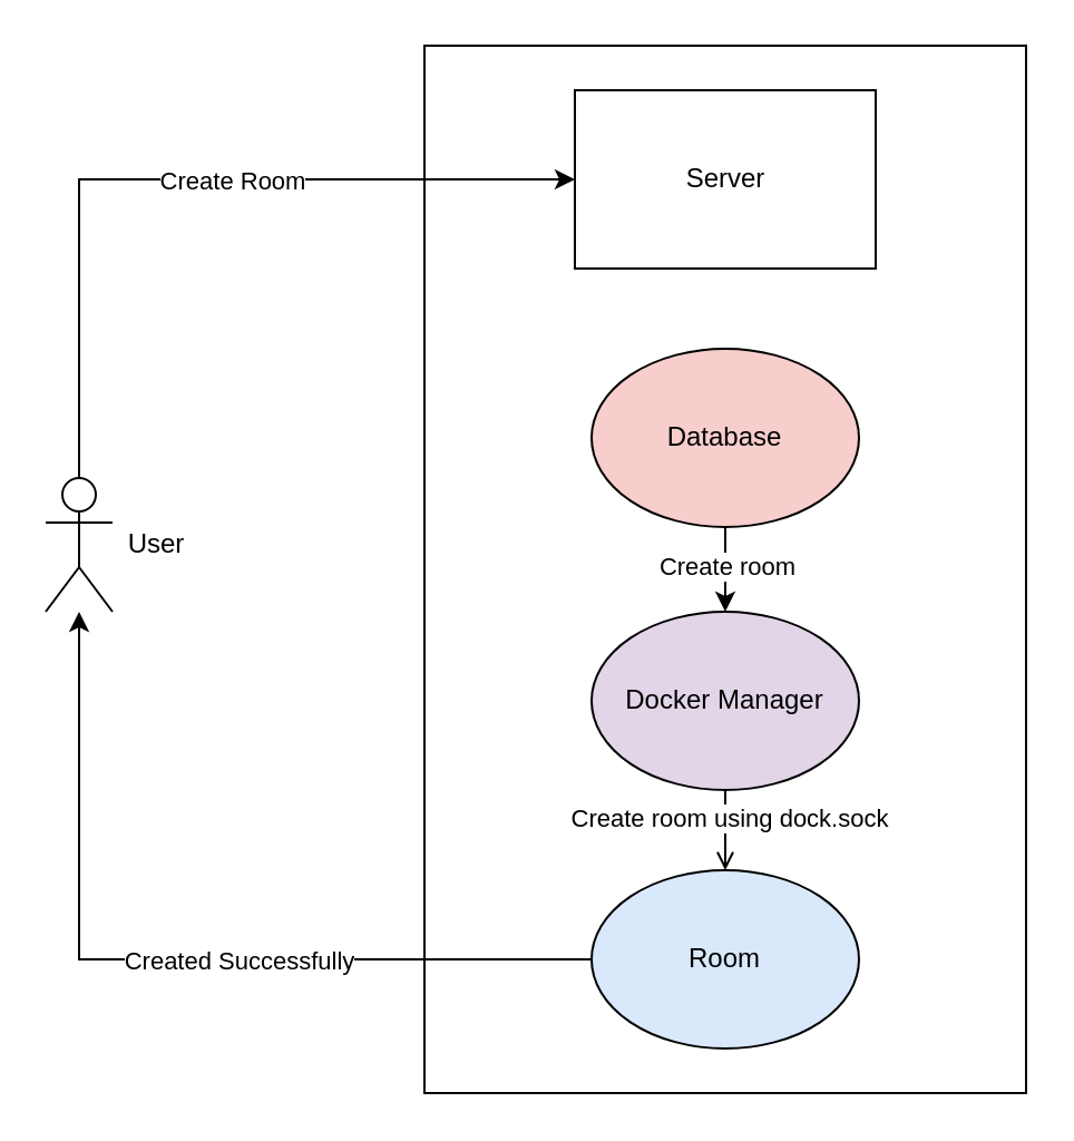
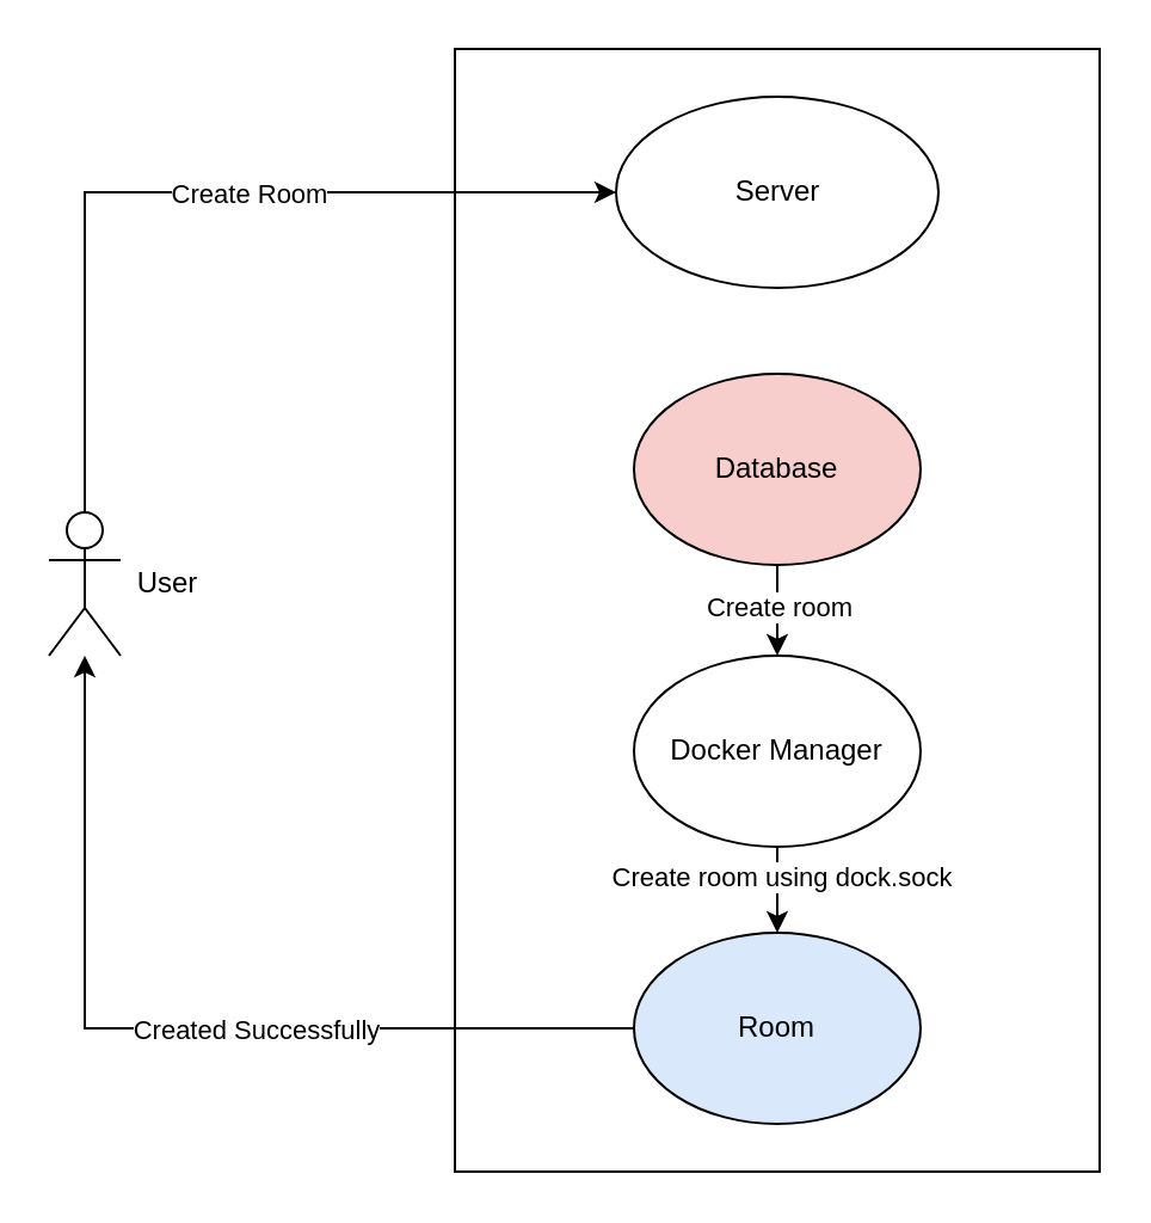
  <mxCell id="0" />
  <mxCell id="1" parent="0" />
  <mxCell id="2" value="" style="rounded=0;whiteSpace=wrap;html=1;" parent="1" vertex="1"><mxGeometry x="190" y="20" width="270" height="470" as="geometry" /></mxCell>
  <mxCell id="3" style="edgeStyle=orthogonalEdgeStyle;rounded=0;orthogonalLoop=1;jettySize=auto;html=1;exitX=0.5;exitY=0;exitDx=0;exitDy=0;exitPerimeter=0;entryX=0;entryY=0.5;entryDx=0;entryDy=0;" parent="1" source="15" target="5" edge="1"><mxGeometry relative="1" as="geometry"><mxPoint x="35" y="60" as="targetPoint" /><Array as="points"><mxPoint x="35" y="80" /></Array></mxGeometry></mxCell>
  <mxCell id="4" value="Create Room" style="edgeLabel;html=1;align=center;verticalAlign=middle;resizable=0;points=[];" vertex="1" connectable="0" parent="3"><mxGeometry x="0.132" relative="1" as="geometry"><mxPoint as="offset" /></mxGeometry></mxCell>
- <mxCell id="5" value="Server" style="whiteSpace=wrap;html=1;rounded=0;" parent="1" vertex="1"><mxGeometry x="257.5" y="40" width="135" height="80" as="geometry" /></mxCell>
- <mxCell id="6" value="" style="edgeStyle=orthogonalEdgeStyle;rounded=0;orthogonalLoop=1;jettySize=auto;html=1;endArrow=open;" parent="1" source="8" target="11" edge="1"><mxGeometry relative="1" as="geometry" /></mxCell>
+ <mxCell id="5" value="Server" style="ellipse;whiteSpace=wrap;html=1;" parent="1" vertex="1"><mxGeometry x="257.5" y="40" width="135" height="80" as="geometry" /></mxCell>
+ <mxCell id="6" value="" style="edgeStyle=orthogonalEdgeStyle;rounded=0;orthogonalLoop=1;jettySize=auto;html=1;" parent="1" source="8" target="11" edge="1"><mxGeometry relative="1" as="geometry" /></mxCell>
  <mxCell id="7" value="Create room using dock.sock" style="edgeLabel;html=1;align=center;verticalAlign=middle;resizable=0;points=[];" vertex="1" connectable="0" parent="6"><mxGeometry x="-0.458" y="1" relative="1" as="geometry"><mxPoint as="offset" /></mxGeometry></mxCell>
- <mxCell id="8" value="Docker Manager" style="ellipse;whiteSpace=wrap;html=1;fillColor=#e1d5e7;" parent="1" vertex="1"><mxGeometry x="265" y="274" width="120" height="80" as="geometry" /></mxCell>
+ <mxCell id="8" value="Docker Manager" style="ellipse;whiteSpace=wrap;html=1;" parent="1" vertex="1"><mxGeometry x="265" y="274" width="120" height="80" as="geometry" /></mxCell>
  <mxCell id="9" style="edgeStyle=orthogonalEdgeStyle;rounded=0;orthogonalLoop=1;jettySize=auto;html=1;" parent="1" source="11" target="15" edge="1"><mxGeometry relative="1" as="geometry" /></mxCell>
  <mxCell id="10" value="Created Successfully" style="edgeLabel;html=1;align=center;verticalAlign=middle;resizable=0;points=[];" vertex="1" connectable="0" parent="9"><mxGeometry x="-0.178" relative="1" as="geometry"><mxPoint as="offset" /></mxGeometry></mxCell>
  <mxCell id="11" value="Room" style="ellipse;whiteSpace=wrap;html=1;fillColor=#dae8fc;" parent="1" vertex="1"><mxGeometry x="265" y="390" width="120" height="80" as="geometry" /></mxCell>
  <mxCell id="12" value="" style="edgeStyle=orthogonalEdgeStyle;rounded=0;orthogonalLoop=1;jettySize=auto;html=1;" parent="1" source="14" target="8" edge="1"><mxGeometry relative="1" as="geometry" /></mxCell>
  <mxCell id="13" value="Create room" style="edgeLabel;html=1;align=center;verticalAlign=middle;resizable=0;points=[];" vertex="1" connectable="0" parent="12"><mxGeometry x="-0.207" relative="1" as="geometry"><mxPoint as="offset" /></mxGeometry></mxCell>
  <mxCell id="14" value="Database" style="ellipse;whiteSpace=wrap;html=1;fillColor=#f8cecc;" parent="1" vertex="1"><mxGeometry x="265" y="156" width="120" height="80" as="geometry" /></mxCell>
  <mxCell id="15" value="Actor" style="shape=umlActor;verticalLabelPosition=bottom;verticalAlign=top;html=1;outlineConnect=0;noLabel=1;" parent="1" vertex="1"><mxGeometry x="20" y="214" width="30" height="60" as="geometry" /></mxCell>
  <mxCell id="16" value="User" style="text;html=1;strokeColor=none;fillColor=none;align=center;verticalAlign=middle;whiteSpace=wrap;rounded=0;" parent="1" vertex="1"><mxGeometry x="40" y="229" width="60" height="30" as="geometry" /></mxCell>
